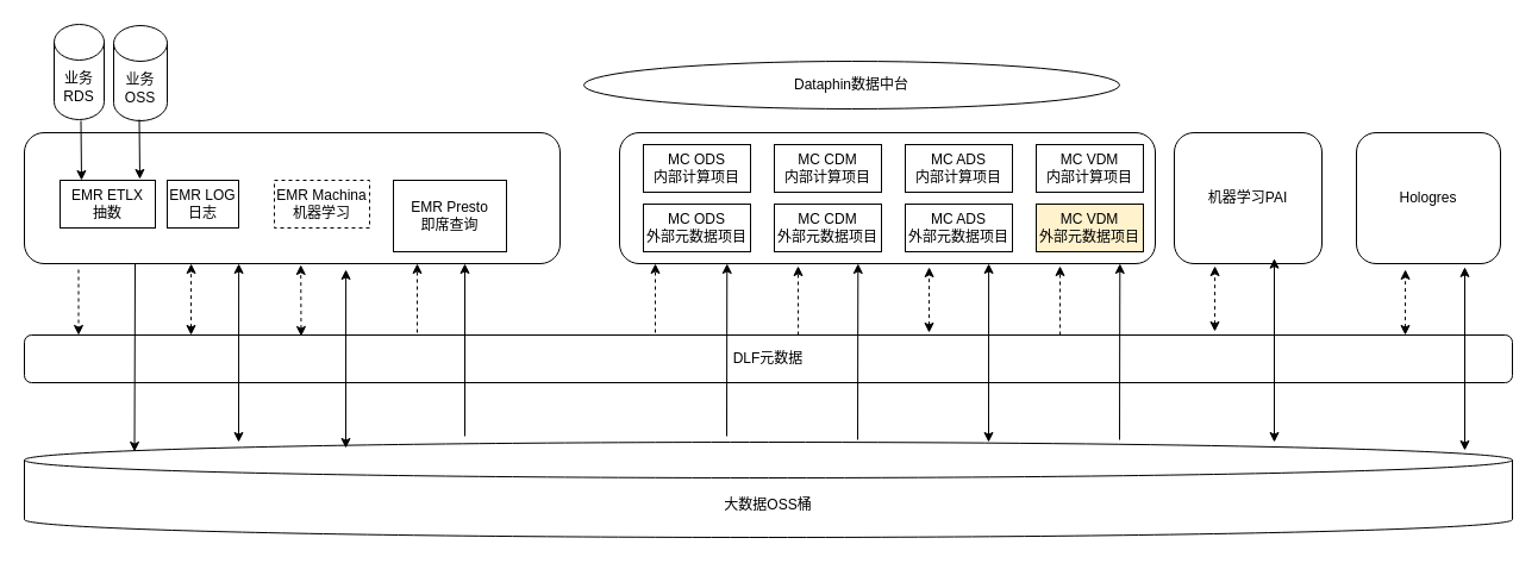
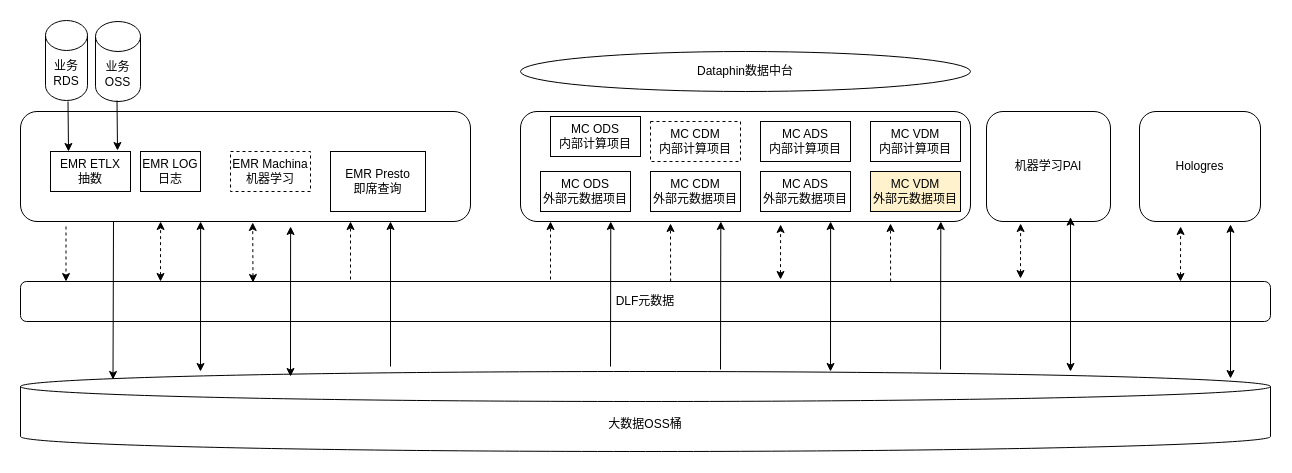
  <mxCell id="0" />
  <mxCell id="1" parent="0" />
  <mxCell id="2" value="" style="rounded=1;whiteSpace=wrap;html=1;" vertex="1" parent="1"><mxGeometry x="20" y="111" width="450" height="110" as="geometry" /></mxCell>
  <mxCell id="3" value="EMR ETLX&lt;br&gt;抽数" style="rounded=0;whiteSpace=wrap;html=1;" vertex="1" parent="1"><mxGeometry x="50" y="151" width="80" height="40" as="geometry" /></mxCell>
  <mxCell id="4" value="DLF元数据" style="rounded=1;whiteSpace=wrap;html=1;" vertex="1" parent="1"><mxGeometry x="20" y="281" width="1250" height="40" as="geometry" /></mxCell>
  <mxCell id="5" value="大数据OSS桶" style="shape=cylinder3;whiteSpace=wrap;html=1;boundedLbl=1;backgroundOutline=1;size=15;" vertex="1" parent="1"><mxGeometry x="20" y="371" width="1250" height="80" as="geometry" /></mxCell>
  <mxCell id="6" value="" style="endArrow=classic;html=1;dashed=1;" edge="1" parent="1"><mxGeometry width="50" height="50" relative="1" as="geometry"><mxPoint x="65.5" y="226" as="sourcePoint" /><mxPoint x="65.5" y="281" as="targetPoint" /></mxGeometry></mxCell>
  <mxCell id="7" value="" style="endArrow=classic;html=1;entryX=0.074;entryY=0.1;entryDx=0;entryDy=0;entryPerimeter=0;" edge="1" parent="1" target="5"><mxGeometry width="50" height="50" relative="1" as="geometry"><mxPoint x="113" y="221" as="sourcePoint" /><mxPoint x="110" y="319" as="targetPoint" /></mxGeometry></mxCell>
  <mxCell id="8" value="EMR LOG&lt;br&gt;日志" style="rounded=0;whiteSpace=wrap;html=1;" vertex="1" parent="1"><mxGeometry x="140" y="151" width="60" height="40" as="geometry" /></mxCell>
  <mxCell id="9" value="EMR Machina&lt;br&gt;机器学习" style="rounded=0;whiteSpace=wrap;html=1;dashed=1;" vertex="1" parent="1"><mxGeometry x="230" y="151" width="80" height="40" as="geometry" /></mxCell>
  <mxCell id="10" value="EMR Presto&lt;br&gt;即席查询" style="rounded=0;whiteSpace=wrap;html=1;" vertex="1" parent="1"><mxGeometry x="330" y="151" width="95" height="60" as="geometry" /></mxCell>
  <mxCell id="11" value="业务RDS" style="shape=cylinder3;whiteSpace=wrap;html=1;boundedLbl=1;backgroundOutline=1;size=15;" vertex="1" parent="1"><mxGeometry x="45" y="20" width="42" height="80" as="geometry" /></mxCell>
  <mxCell id="12" value="业务OSS" style="shape=cylinder3;whiteSpace=wrap;html=1;boundedLbl=1;backgroundOutline=1;size=15;" vertex="1" parent="1"><mxGeometry x="95" y="21" width="45" height="80" as="geometry" /></mxCell>
  <mxCell id="13" value="" style="endArrow=classic;html=1;" edge="1" parent="1"><mxGeometry x="68" y="249" width="50" height="50" as="geometry"><mxPoint x="67.5" y="101" as="sourcePoint" /><mxPoint x="68" y="151" as="targetPoint" /></mxGeometry></mxCell>
  <mxCell id="14" value="" style="endArrow=classic;html=1;" edge="1" parent="1"><mxGeometry x="37" y="249" width="50" height="50" as="geometry"><mxPoint x="116.5" y="100" as="sourcePoint" /><mxPoint x="117" y="150" as="targetPoint" /></mxGeometry></mxCell>
  <mxCell id="15" value="" style="endArrow=classic;html=1;dashed=1;" edge="1" parent="1"><mxGeometry width="50" height="50" relative="1" as="geometry"><mxPoint x="350" y="279" as="sourcePoint" /><mxPoint x="350" y="221" as="targetPoint" /></mxGeometry></mxCell>
  <mxCell id="16" value="" style="endArrow=classic;html=1;" edge="1" parent="1"><mxGeometry width="50" height="50" relative="1" as="geometry"><mxPoint x="390" y="366" as="sourcePoint" /><mxPoint x="390" y="221" as="targetPoint" /></mxGeometry></mxCell>
  <mxCell id="17" value="" style="rounded=1;whiteSpace=wrap;html=1;" vertex="1" parent="1"><mxGeometry x="520" y="111" width="450" height="110" as="geometry" /></mxCell>
- <mxCell id="18" value="MC ODS&lt;br&gt;内部计算项目" style="rounded=0;whiteSpace=wrap;html=1;" vertex="1" parent="1"><mxGeometry x="540" y="121" width="90" height="40" as="geometry" /></mxCell>
+ <mxCell id="18" value="MC ODS&lt;br&gt;内部计算项目" style="rounded=0;whiteSpace=wrap;html=1;" vertex="1" parent="1"><mxGeometry x="550" y="116" width="90" height="40" as="geometry" /></mxCell>
  <mxCell id="19" value="MC ODS&lt;br&gt;外部元数据项目" style="rounded=0;whiteSpace=wrap;html=1;" vertex="1" parent="1"><mxGeometry x="540" y="171" width="90" height="40" as="geometry" /></mxCell>
- <mxCell id="20" value="MC CDM&lt;br&gt;内部计算项目" style="rounded=0;whiteSpace=wrap;html=1;" vertex="1" parent="1"><mxGeometry x="650" y="121" width="90" height="40" as="geometry" /></mxCell>
+ <mxCell id="20" value="MC CDM&lt;br&gt;内部计算项目" style="rounded=0;whiteSpace=wrap;html=1;dashed=1;" vertex="1" parent="1"><mxGeometry x="650" y="121" width="90" height="40" as="geometry" /></mxCell>
  <mxCell id="21" value="MC CDM&lt;br&gt;外部元数据项目" style="rounded=0;whiteSpace=wrap;html=1;" vertex="1" parent="1"><mxGeometry x="650" y="171" width="90" height="40" as="geometry" /></mxCell>
  <mxCell id="22" value="MC ADS&lt;br&gt;内部计算项目" style="rounded=0;whiteSpace=wrap;html=1;" vertex="1" parent="1"><mxGeometry x="760" y="121" width="90" height="40" as="geometry" /></mxCell>
  <mxCell id="23" value="MC ADS&lt;br&gt;外部元数据项目" style="rounded=0;whiteSpace=wrap;html=1;" vertex="1" parent="1"><mxGeometry x="760" y="171" width="90" height="40" as="geometry" /></mxCell>
  <mxCell id="24" value="MC VDM&lt;br&gt;内部计算项目" style="rounded=0;whiteSpace=wrap;html=1;" vertex="1" parent="1"><mxGeometry x="870" y="121" width="90" height="40" as="geometry" /></mxCell>
  <mxCell id="25" value="MC VDM&lt;br&gt;外部元数据项目" style="rounded=0;whiteSpace=wrap;html=1;fillColor=#fff2cc;" vertex="1" parent="1"><mxGeometry x="870" y="171" width="90" height="40" as="geometry" /></mxCell>
- <mxCell id="26" value="Dataphin数据中台" style="ellipse;whiteSpace=wrap;html=1;" vertex="1" parent="1"><mxGeometry x="490" y="51" width="450" height="40" as="geometry" /></mxCell>
+ <mxCell id="26" value="Dataphin数据中台" style="ellipse;whiteSpace=wrap;html=1;" vertex="1" parent="1"><mxGeometry x="520" y="51" width="450" height="40" as="geometry" /></mxCell>
  <mxCell id="27" value="" style="endArrow=classic;html=1;dashed=1;" edge="1" parent="1"><mxGeometry width="50" height="50" relative="1" as="geometry"><mxPoint x="550" y="279" as="sourcePoint" /><mxPoint x="550" y="221" as="targetPoint" /></mxGeometry></mxCell>
  <mxCell id="28" value="" style="endArrow=classic;html=1;entryX=0.169;entryY=0.038;entryDx=0;entryDy=0;entryPerimeter=0;exitX=0.472;exitY=-0.062;exitDx=0;exitDy=0;exitPerimeter=0;" edge="1" parent="1" source="5"><mxGeometry width="50" height="50" relative="1" as="geometry"><mxPoint x="610" y="361" as="sourcePoint" /><mxPoint x="610.26" y="221" as="targetPoint" /></mxGeometry></mxCell>
  <mxCell id="29" value="" style="endArrow=classic;html=1;exitX=0.558;exitY=-0.05;exitDx=0;exitDy=0;exitPerimeter=0;dashed=1;" edge="1" parent="1"><mxGeometry width="50" height="50" relative="1" as="geometry"><mxPoint x="670.1" y="281" as="sourcePoint" /><mxPoint x="670" y="223" as="targetPoint" /></mxGeometry></mxCell>
  <mxCell id="30" value="" style="endArrow=classic;html=1;entryX=0.169;entryY=0.038;entryDx=0;entryDy=0;entryPerimeter=0;exitX=0.621;exitY=-0.025;exitDx=0;exitDy=0;exitPerimeter=0;" edge="1" parent="1"><mxGeometry width="50" height="50" relative="1" as="geometry"><mxPoint x="720" y="369" as="sourcePoint" /><mxPoint x="720.31" y="221" as="targetPoint" /></mxGeometry></mxCell>
  <mxCell id="31" value="" style="endArrow=classic;html=1;exitX=0.558;exitY=-0.05;exitDx=0;exitDy=0;exitPerimeter=0;dashed=1;" edge="1" parent="1"><mxGeometry width="50" height="50" relative="1" as="geometry"><mxPoint x="890.1" y="281" as="sourcePoint" /><mxPoint x="890" y="223" as="targetPoint" /></mxGeometry></mxCell>
  <mxCell id="32" value="" style="endArrow=classic;html=1;entryX=0.169;entryY=0.038;entryDx=0;entryDy=0;entryPerimeter=0;exitX=0.621;exitY=-0.025;exitDx=0;exitDy=0;exitPerimeter=0;" edge="1" parent="1"><mxGeometry width="50" height="50" relative="1" as="geometry"><mxPoint x="940" y="369" as="sourcePoint" /><mxPoint x="940.31" y="221" as="targetPoint" /></mxGeometry></mxCell>
  <mxCell id="33" value="" style="endArrow=classic;startArrow=classic;html=1;entryX=0.578;entryY=1.027;entryDx=0;entryDy=0;entryPerimeter=0;dashed=1;" edge="1" parent="1" target="17"><mxGeometry width="50" height="50" relative="1" as="geometry"><mxPoint x="780" y="279" as="sourcePoint" /><mxPoint x="890" y="591" as="targetPoint" /></mxGeometry></mxCell>
  <mxCell id="34" value="" style="endArrow=classic;startArrow=classic;html=1;entryX=0.578;entryY=1.027;entryDx=0;entryDy=0;entryPerimeter=0;exitX=0.648;exitY=0;exitDx=0;exitDy=0;exitPerimeter=0;" edge="1" parent="1" source="5"><mxGeometry width="50" height="50" relative="1" as="geometry"><mxPoint x="830" y="276.03" as="sourcePoint" /><mxPoint x="830.1" y="221" as="targetPoint" /></mxGeometry></mxCell>
  <mxCell id="35" value="机器学习PAI" style="rounded=1;whiteSpace=wrap;html=1;" vertex="1" parent="1"><mxGeometry x="986" y="111" width="124" height="110" as="geometry" /></mxCell>
  <mxCell id="36" value="Hologres" style="rounded=1;whiteSpace=wrap;html=1;" vertex="1" parent="1"><mxGeometry x="1139" y="111" width="121" height="110" as="geometry" /></mxCell>
  <mxCell id="37" value="" style="endArrow=classic;startArrow=classic;html=1;entryX=0.578;entryY=1.027;entryDx=0;entryDy=0;entryPerimeter=0;dashed=1;" edge="1" parent="1"><mxGeometry width="50" height="50" relative="1" as="geometry"><mxPoint x="1020" y="278.03" as="sourcePoint" /><mxPoint x="1020.1" y="223" as="targetPoint" /></mxGeometry></mxCell>
  <mxCell id="38" value="" style="endArrow=classic;startArrow=classic;html=1;entryX=0.578;entryY=1.027;entryDx=0;entryDy=0;entryPerimeter=0;" edge="1" parent="1"><mxGeometry width="50" height="50" relative="1" as="geometry"><mxPoint x="1070" y="371" as="sourcePoint" /><mxPoint x="1070" y="216.65" as="targetPoint" /></mxGeometry></mxCell>
  <mxCell id="39" value="" style="endArrow=classic;startArrow=classic;html=1;entryX=0.578;entryY=1.027;entryDx=0;entryDy=0;entryPerimeter=0;" edge="1" parent="1"><mxGeometry width="50" height="50" relative="1" as="geometry"><mxPoint x="1230" y="378" as="sourcePoint" /><mxPoint x="1230" y="223.83" as="targetPoint" /></mxGeometry></mxCell>
  <mxCell id="40" value="" style="endArrow=classic;startArrow=classic;html=1;entryX=0.578;entryY=1.027;entryDx=0;entryDy=0;entryPerimeter=0;dashed=1;" edge="1" parent="1"><mxGeometry width="50" height="50" relative="1" as="geometry"><mxPoint x="1180" y="281" as="sourcePoint" /><mxPoint x="1180.1" y="225.97" as="targetPoint" /></mxGeometry></mxCell>
  <mxCell id="41" value="" style="endArrow=classic;startArrow=classic;html=1;entryX=0.578;entryY=1.027;entryDx=0;entryDy=0;entryPerimeter=0;dashed=1;exitX=0.112;exitY=0;exitDx=0;exitDy=0;exitPerimeter=0;" edge="1" parent="1" source="4"><mxGeometry width="50" height="50" relative="1" as="geometry"><mxPoint x="160" y="276" as="sourcePoint" /><mxPoint x="160.1" y="221" as="targetPoint" /></mxGeometry></mxCell>
  <mxCell id="42" value="" style="endArrow=classic;startArrow=classic;html=1;entryX=0.578;entryY=1.027;entryDx=0;entryDy=0;entryPerimeter=0;exitX=0.648;exitY=0;exitDx=0;exitDy=0;exitPerimeter=0;" edge="1" parent="1"><mxGeometry width="50" height="50" relative="1" as="geometry"><mxPoint x="200" y="371" as="sourcePoint" /><mxPoint x="200.1" y="221" as="targetPoint" /></mxGeometry></mxCell>
  <mxCell id="43" value="" style="endArrow=classic;startArrow=classic;html=1;entryX=0.578;entryY=1.027;entryDx=0;entryDy=0;entryPerimeter=0;exitX=0.648;exitY=0;exitDx=0;exitDy=0;exitPerimeter=0;" edge="1" parent="1"><mxGeometry width="50" height="50" relative="1" as="geometry"><mxPoint x="290" y="376" as="sourcePoint" /><mxPoint x="290.1" y="226" as="targetPoint" /></mxGeometry></mxCell>
  <mxCell id="44" value="" style="endArrow=classic;startArrow=classic;html=1;dashed=1;entryX=0.516;entryY=1.009;entryDx=0;entryDy=0;entryPerimeter=0;exitX=0.186;exitY=0.025;exitDx=0;exitDy=0;exitPerimeter=0;" edge="1" parent="1" source="4" target="2"><mxGeometry width="50" height="50" relative="1" as="geometry"><mxPoint x="250" y="281" as="sourcePoint" /><mxPoint x="252" y="223" as="targetPoint" /></mxGeometry></mxCell>
